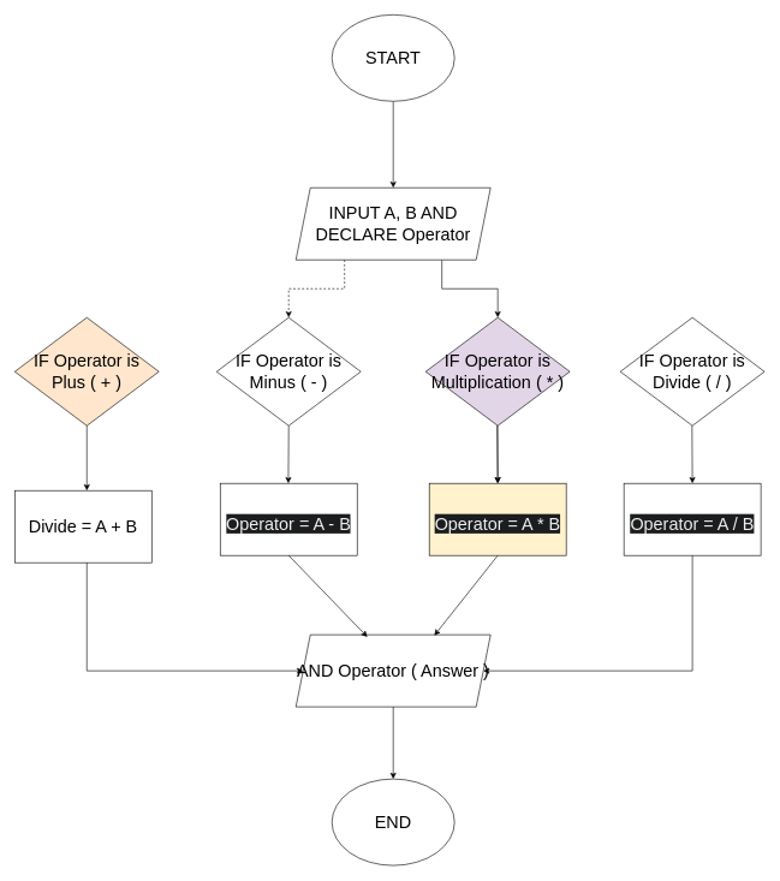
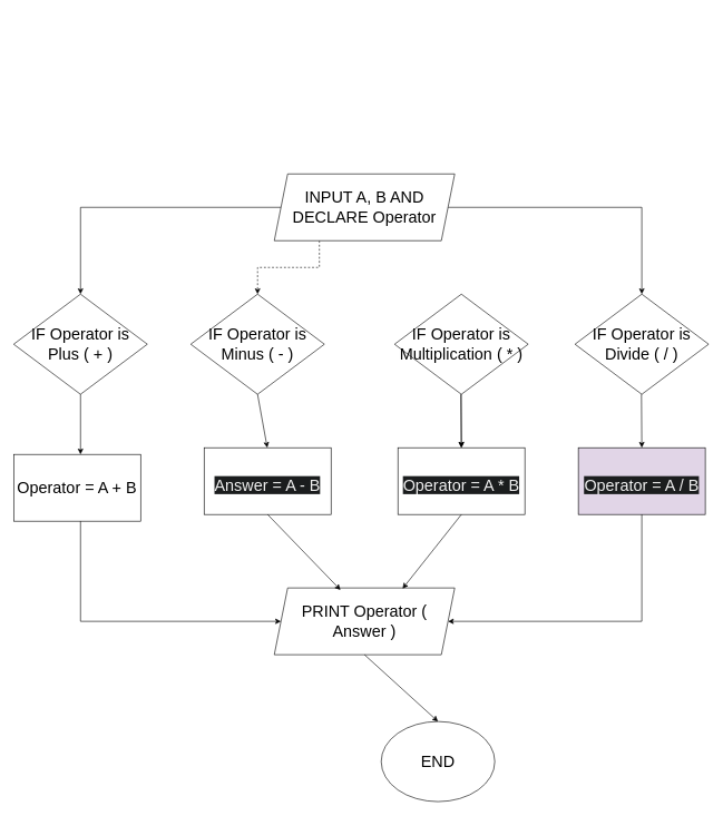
  <mxCell id="0" />
  <mxCell id="1" parent="0" />
- <mxCell id="2" style="edgeStyle=orthogonalEdgeStyle;rounded=0;orthogonalLoop=1;jettySize=auto;html=1;entryX=0.5;entryY=0;entryDx=0;entryDy=0;" parent="1" source="3" target="8" edge="1"><mxGeometry relative="1" as="geometry" /></mxCell>
- <mxCell id="3" value="&lt;font style=&quot;font-size: 24px;&quot;&gt;START&lt;/font&gt;" style="ellipse;whiteSpace=wrap;html=1;" parent="1" vertex="1"><mxGeometry x="460" y="20" width="170" height="120" as="geometry" /></mxCell>
+ <mxCell id="4" style="edgeStyle=orthogonalEdgeStyle;rounded=0;orthogonalLoop=1;jettySize=auto;html=1;entryX=0.5;entryY=0;entryDx=0;entryDy=0;" parent="1" source="8" target="9" edge="1"><mxGeometry relative="1" as="geometry" /></mxCell>
+ <mxCell id="5" style="edgeStyle=orthogonalEdgeStyle;rounded=0;orthogonalLoop=1;jettySize=auto;html=1;exitX=1;exitY=0.5;exitDx=0;exitDy=0;entryX=0.5;entryY=0;entryDx=0;entryDy=0;" parent="1" source="8" target="12" edge="1"><mxGeometry relative="1" as="geometry" /></mxCell>
  <mxCell id="6" style="edgeStyle=orthogonalEdgeStyle;rounded=0;orthogonalLoop=1;jettySize=auto;html=1;exitX=0.25;exitY=1;exitDx=0;exitDy=0;dashed=1;" parent="1" source="8" target="10" edge="1"><mxGeometry relative="1" as="geometry" /></mxCell>
- <mxCell id="7" style="edgeStyle=orthogonalEdgeStyle;rounded=0;orthogonalLoop=1;jettySize=auto;html=1;exitX=0.75;exitY=1;exitDx=0;exitDy=0;entryX=0.5;entryY=0;entryDx=0;entryDy=0;" parent="1" source="8" target="11" edge="1"><mxGeometry relative="1" as="geometry" /></mxCell>
  <mxCell id="8" value="&lt;font style=&quot;font-size: 24px;&quot;&gt;INPUT A, B AND DECLARE Operator&lt;/font&gt;" style="shape=parallelogram;perimeter=parallelogramPerimeter;whiteSpace=wrap;html=1;fixedSize=1;" parent="1" vertex="1"><mxGeometry x="410" y="260" width="270" height="100" as="geometry" /></mxCell>
- <mxCell id="9" value="&lt;font style=&quot;font-size: 24px;&quot;&gt;IF Operator is Plus ( + )&lt;/font&gt;" style="rhombus;whiteSpace=wrap;html=1;fillColor=#ffe6cc;" parent="1" vertex="1"><mxGeometry x="20" y="440" width="200" height="150" as="geometry" /></mxCell>
- <mxCell id="10" value="&lt;font style=&quot;font-size: 24px;&quot;&gt;IF Operator is Minus ( - )&lt;/font&gt;" style="rhombus;whiteSpace=wrap;html=1;" parent="1" vertex="1"><mxGeometry x="300" y="440" width="200" height="150" as="geometry" /></mxCell>
- <mxCell id="11" value="&lt;font style=&quot;font-size: 24px;&quot;&gt;IF Operator is Multiplication ( * )&lt;/font&gt;" style="rhombus;whiteSpace=wrap;html=1;fillColor=#e1d5e7;" parent="1" vertex="1"><mxGeometry x="590" y="440" width="200" height="150" as="geometry" /></mxCell>
+ <mxCell id="9" value="&lt;font style=&quot;font-size: 24px;&quot;&gt;IF Operator is Plus ( + )&lt;/font&gt;" style="rhombus;whiteSpace=wrap;html=1;" parent="1" vertex="1"><mxGeometry x="20" y="440" width="200" height="150" as="geometry" /></mxCell>
+ <mxCell id="10" value="&lt;font style=&quot;font-size: 24px;&quot;&gt;IF Operator is Minus ( - )&lt;/font&gt;" style="rhombus;whiteSpace=wrap;html=1;" parent="1" vertex="1"><mxGeometry x="285" y="440" width="200" height="150" as="geometry" /></mxCell>
+ <mxCell id="11" value="&lt;font style=&quot;font-size: 24px;&quot;&gt;IF Operator is Multiplication ( * )&lt;/font&gt;" style="rhombus;whiteSpace=wrap;html=1;" parent="1" vertex="1"><mxGeometry x="590" y="440" width="200" height="150" as="geometry" /></mxCell>
  <mxCell id="12" value="&lt;font style=&quot;font-size: 24px;&quot;&gt;IF Operator is Divide ( / )&lt;/font&gt;" style="rhombus;whiteSpace=wrap;html=1;" parent="1" vertex="1"><mxGeometry x="860" y="440" width="200" height="150" as="geometry" /></mxCell>
- <mxCell id="13" value="&lt;font style=&quot;font-size: 24px;&quot;&gt;Divide = A + B&lt;/font&gt;" style="rounded=0;whiteSpace=wrap;html=1;" parent="1" vertex="1"><mxGeometry x="20" y="680" width="190" height="100" as="geometry" /></mxCell>
- <mxCell id="14" value="&lt;br&gt;&lt;font style=&quot;font-size: 24px;&quot;&gt;&lt;span style=&quot;color: rgb(240, 240, 240); font-family: Helvetica; font-style: normal; font-variant-ligatures: normal; font-variant-caps: normal; font-weight: 400; letter-spacing: normal; orphans: 2; text-align: center; text-indent: 0px; text-transform: none; widows: 2; word-spacing: 0px; -webkit-text-stroke-width: 0px; white-space: normal; background-color: rgb(27, 29, 30); text-decoration-thickness: initial; text-decoration-style: initial; text-decoration-color: initial; float: none; display: inline !important;&quot;&gt;Operator = A - B&lt;/span&gt;&lt;br&gt;&lt;/font&gt;" style="rounded=0;whiteSpace=wrap;html=1;" parent="1" vertex="1"><mxGeometry x="305" y="670" width="190" height="100" as="geometry" /></mxCell>
- <mxCell id="15" value="&lt;br&gt;&lt;font style=&quot;font-size: 24px;&quot;&gt;&lt;span style=&quot;color: rgb(240, 240, 240); font-family: Helvetica; font-style: normal; font-variant-ligatures: normal; font-variant-caps: normal; font-weight: 400; letter-spacing: normal; orphans: 2; text-align: center; text-indent: 0px; text-transform: none; widows: 2; word-spacing: 0px; -webkit-text-stroke-width: 0px; white-space: normal; background-color: rgb(27, 29, 30); text-decoration-thickness: initial; text-decoration-style: initial; text-decoration-color: initial; float: none; display: inline !important;&quot;&gt;Operator = A * B&lt;/span&gt;&lt;br&gt;&lt;/font&gt;" style="rounded=0;whiteSpace=wrap;html=1;fillColor=#fff2cc;" parent="1" vertex="1"><mxGeometry x="595" y="670" width="190" height="100" as="geometry" /></mxCell>
- <mxCell id="16" value="&lt;br&gt;&lt;font style=&quot;font-size: 24px;&quot;&gt;&lt;span style=&quot;color: rgb(240, 240, 240); font-family: Helvetica; font-style: normal; font-variant-ligatures: normal; font-variant-caps: normal; font-weight: 400; letter-spacing: normal; orphans: 2; text-align: center; text-indent: 0px; text-transform: none; widows: 2; word-spacing: 0px; -webkit-text-stroke-width: 0px; white-space: normal; background-color: rgb(27, 29, 30); text-decoration-thickness: initial; text-decoration-style: initial; text-decoration-color: initial; float: none; display: inline !important;&quot;&gt;Operator = A / B&lt;/span&gt;&lt;br&gt;&lt;/font&gt;" style="rounded=0;whiteSpace=wrap;html=1;" parent="1" vertex="1"><mxGeometry x="865" y="670" width="190" height="100" as="geometry" /></mxCell>
+ <mxCell id="13" value="&lt;font style=&quot;font-size: 24px;&quot;&gt;Operator = A + B&lt;/font&gt;" style="rounded=0;whiteSpace=wrap;html=1;" parent="1" vertex="1"><mxGeometry x="20" y="680" width="190" height="100" as="geometry" /></mxCell>
+ <mxCell id="14" value="&lt;br&gt;&lt;font style=&quot;font-size: 24px;&quot;&gt;&lt;span style=&quot;color: rgb(240, 240, 240); font-family: Helvetica; font-style: normal; font-variant-ligatures: normal; font-variant-caps: normal; font-weight: 400; letter-spacing: normal; orphans: 2; text-align: center; text-indent: 0px; text-transform: none; widows: 2; word-spacing: 0px; -webkit-text-stroke-width: 0px; white-space: normal; background-color: rgb(27, 29, 30); text-decoration-thickness: initial; text-decoration-style: initial; text-decoration-color: initial; float: none; display: inline !important;&quot;&gt;Answer = A - B&lt;/span&gt;&lt;br&gt;&lt;/font&gt;" style="rounded=0;whiteSpace=wrap;html=1;" parent="1" vertex="1"><mxGeometry x="305" y="670" width="190" height="100" as="geometry" /></mxCell>
+ <mxCell id="15" value="&lt;br&gt;&lt;font style=&quot;font-size: 24px;&quot;&gt;&lt;span style=&quot;color: rgb(240, 240, 240); font-family: Helvetica; font-style: normal; font-variant-ligatures: normal; font-variant-caps: normal; font-weight: 400; letter-spacing: normal; orphans: 2; text-align: center; text-indent: 0px; text-transform: none; widows: 2; word-spacing: 0px; -webkit-text-stroke-width: 0px; white-space: normal; background-color: rgb(27, 29, 30); text-decoration-thickness: initial; text-decoration-style: initial; text-decoration-color: initial; float: none; display: inline !important;&quot;&gt;Operator = A * B&lt;/span&gt;&lt;br&gt;&lt;/font&gt;" style="rounded=0;whiteSpace=wrap;html=1;" parent="1" vertex="1"><mxGeometry x="595" y="670" width="190" height="100" as="geometry" /></mxCell>
+ <mxCell id="16" value="&lt;br&gt;&lt;font style=&quot;font-size: 24px;&quot;&gt;&lt;span style=&quot;color: rgb(240, 240, 240); font-family: Helvetica; font-style: normal; font-variant-ligatures: normal; font-variant-caps: normal; font-weight: 400; letter-spacing: normal; orphans: 2; text-align: center; text-indent: 0px; text-transform: none; widows: 2; word-spacing: 0px; -webkit-text-stroke-width: 0px; white-space: normal; background-color: rgb(27, 29, 30); text-decoration-thickness: initial; text-decoration-style: initial; text-decoration-color: initial; float: none; display: inline !important;&quot;&gt;Operator = A / B&lt;/span&gt;&lt;br&gt;&lt;/font&gt;" style="rounded=0;whiteSpace=wrap;html=1;fillColor=#e1d5e7;" parent="1" vertex="1"><mxGeometry x="865" y="670" width="190" height="100" as="geometry" /></mxCell>
  <mxCell id="17" value="" style="endArrow=classic;html=1;rounded=0;" parent="1" target="9" edge="1"><mxGeometry width="50" height="50" relative="1" as="geometry"><mxPoint x="120" y="590" as="sourcePoint" /><mxPoint x="170" y="540" as="targetPoint" /></mxGeometry></mxCell>
  <mxCell id="18" value="" style="endArrow=classic;html=1;rounded=0;" parent="1" edge="1"><mxGeometry width="50" height="50" relative="1" as="geometry"><mxPoint x="120" y="590" as="sourcePoint" /><mxPoint x="120" y="680" as="targetPoint" /></mxGeometry></mxCell>
  <mxCell id="19" value="" style="endArrow=classic;html=1;rounded=0;" parent="1" edge="1"><mxGeometry width="50" height="50" relative="1" as="geometry"><mxPoint x="689.5" y="590" as="sourcePoint" /><mxPoint x="690" y="670" as="targetPoint" /></mxGeometry></mxCell>
  <mxCell id="20" value="" style="endArrow=classic;html=1;rounded=0;exitX=0.5;exitY=1;exitDx=0;exitDy=0;" parent="1" source="10" edge="1"><mxGeometry width="50" height="50" relative="1" as="geometry"><mxPoint x="400" y="610" as="sourcePoint" /><mxPoint x="399.5" y="670" as="targetPoint" /></mxGeometry></mxCell>
  <mxCell id="21" value="" style="endArrow=classic;html=1;rounded=0;" parent="1" edge="1"><mxGeometry width="50" height="50" relative="1" as="geometry"><mxPoint x="689.5" y="590" as="sourcePoint" /><mxPoint x="690" y="670" as="targetPoint" /></mxGeometry></mxCell>
  <mxCell id="22" value="" style="endArrow=classic;html=1;rounded=0;" parent="1" edge="1"><mxGeometry width="50" height="50" relative="1" as="geometry"><mxPoint x="959.5" y="590" as="sourcePoint" /><mxPoint x="960" y="670" as="targetPoint" /></mxGeometry></mxCell>
- <mxCell id="23" value="&lt;span style=&quot;font-size: 24px;&quot;&gt;AND Operator ( Answer )&lt;/span&gt;" style="shape=parallelogram;perimeter=parallelogramPerimeter;whiteSpace=wrap;html=1;fixedSize=1;" parent="1" vertex="1"><mxGeometry x="410" y="880" width="270" height="100" as="geometry" /></mxCell>
+ <mxCell id="23" value="&lt;span style=&quot;font-size: 24px;&quot;&gt;PRINT Operator ( Answer )&lt;/span&gt;" style="shape=parallelogram;perimeter=parallelogramPerimeter;whiteSpace=wrap;html=1;fixedSize=1;" parent="1" vertex="1"><mxGeometry x="410" y="880" width="270" height="100" as="geometry" /></mxCell>
  <mxCell id="24" value="" style="endArrow=classic;html=1;rounded=0;entryX=0;entryY=0.5;entryDx=0;entryDy=0;" parent="1" target="23" edge="1"><mxGeometry width="50" height="50" relative="1" as="geometry"><mxPoint x="120" y="780" as="sourcePoint" /><mxPoint x="170" y="730" as="targetPoint" /><Array as="points"><mxPoint x="120" y="930" /></Array></mxGeometry></mxCell>
  <mxCell id="25" value="" style="endArrow=classic;html=1;rounded=0;entryX=1;entryY=0.5;entryDx=0;entryDy=0;" parent="1" target="23" edge="1"><mxGeometry width="50" height="50" relative="1" as="geometry"><mxPoint x="960" y="770" as="sourcePoint" /><mxPoint x="1010" y="720" as="targetPoint" /><Array as="points"><mxPoint x="960" y="930" /></Array></mxGeometry></mxCell>
  <mxCell id="26" value="" style="endArrow=classic;html=1;rounded=0;entryX=0.367;entryY=0.03;entryDx=0;entryDy=0;entryPerimeter=0;" parent="1" target="23" edge="1"><mxGeometry width="50" height="50" relative="1" as="geometry"><mxPoint x="400" y="770" as="sourcePoint" /><mxPoint x="450" y="720" as="targetPoint" /></mxGeometry></mxCell>
  <mxCell id="27" value="" style="endArrow=classic;html=1;rounded=0;entryX=0.711;entryY=0.01;entryDx=0;entryDy=0;entryPerimeter=0;" parent="1" target="23" edge="1"><mxGeometry width="50" height="50" relative="1" as="geometry"><mxPoint x="690" y="770" as="sourcePoint" /><mxPoint x="740" y="720" as="targetPoint" /></mxGeometry></mxCell>
- <mxCell id="28" value="&lt;font style=&quot;font-size: 24px;&quot;&gt;END&lt;/font&gt;" style="ellipse;whiteSpace=wrap;html=1;" parent="1" vertex="1"><mxGeometry x="460" y="1080" width="170" height="120" as="geometry" /></mxCell>
+ <mxCell id="28" value="&lt;font style=&quot;font-size: 24px;&quot;&gt;END&lt;/font&gt;" style="ellipse;whiteSpace=wrap;html=1;" parent="1" vertex="1"><mxGeometry x="570" y="1080" width="170" height="120" as="geometry" /></mxCell>
  <mxCell id="29" value="" style="endArrow=classic;html=1;rounded=0;entryX=0.5;entryY=0;entryDx=0;entryDy=0;" parent="1" target="28" edge="1"><mxGeometry width="50" height="50" relative="1" as="geometry"><mxPoint x="545" y="980" as="sourcePoint" /><mxPoint x="595" y="930" as="targetPoint" /></mxGeometry></mxCell>
